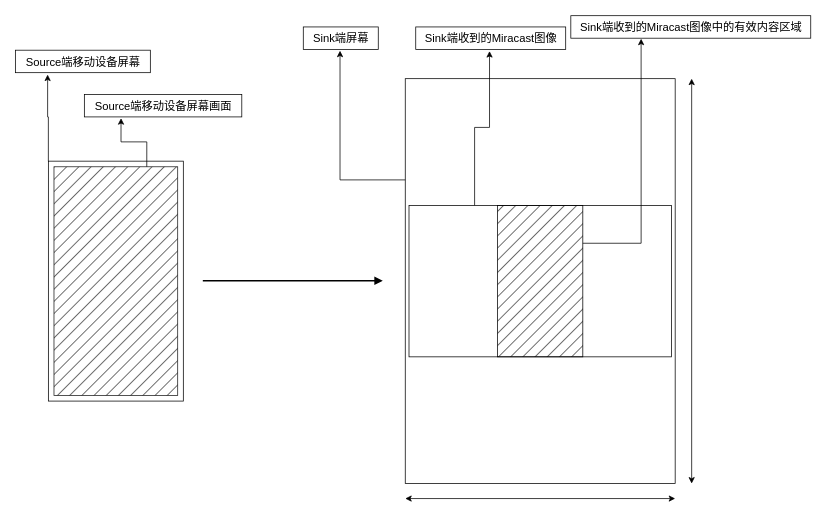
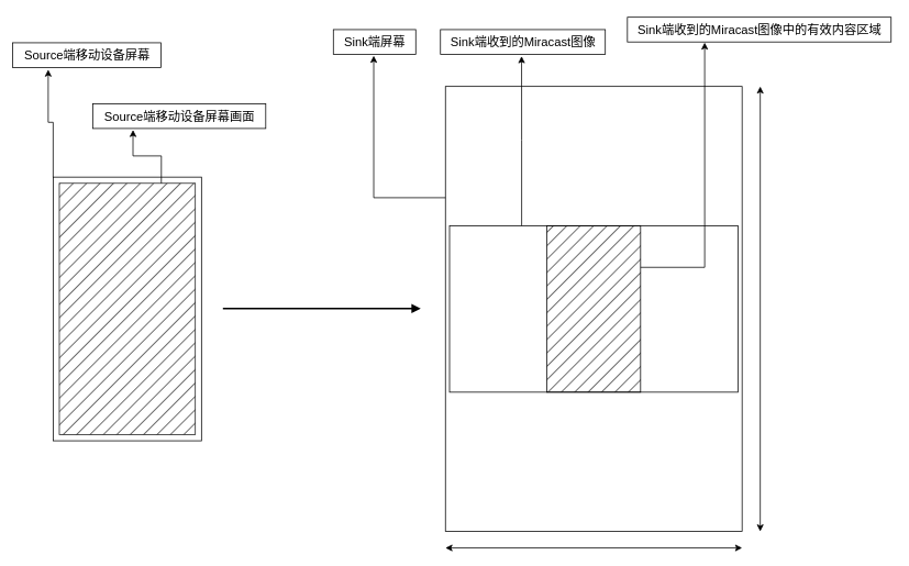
  <mxCell id="0" />
  <mxCell id="1" parent="0" />
  <mxCell id="2" style="edgeStyle=orthogonalEdgeStyle;rounded=0;orthogonalLoop=1;jettySize=auto;html=1;exitX=0;exitY=0.25;exitDx=0;exitDy=0;entryX=0.49;entryY=1.056;entryDx=0;entryDy=0;entryPerimeter=0;fontSize=18;" edge="1" parent="1" source="3" target="18"><mxGeometry relative="1" as="geometry" /></mxCell>
  <mxCell id="3" value="" style="rounded=0;whiteSpace=wrap;html=1;fillColor=none;" vertex="1" parent="1"><mxGeometry x="540" y="104" width="360" height="540" as="geometry" /></mxCell>
  <mxCell id="4" value="" style="group" vertex="1" connectable="0" parent="1"><mxGeometry x="64" y="214" width="180" height="320" as="geometry" /></mxCell>
  <mxCell id="5" value="" style="rounded=0;whiteSpace=wrap;html=1;" vertex="1" parent="4"><mxGeometry width="180" height="320" as="geometry" /></mxCell>
  <mxCell id="6" value="" style="rounded=0;whiteSpace=wrap;html=1;fillColor=#000000;fillStyle=hatch;gradientColor=none;strokeColor=#1A1A1A;" vertex="1" parent="4"><mxGeometry x="7.5" y="7.5" width="165" height="305" as="geometry" /></mxCell>
  <mxCell id="7" value="" style="endArrow=block;html=1;rounded=0;strokeWidth=2;endFill=1;" edge="1" parent="1"><mxGeometry width="50" height="50" relative="1" as="geometry"><mxPoint x="270" y="373.47" as="sourcePoint" /><mxPoint x="510" y="373.47" as="targetPoint" /></mxGeometry></mxCell>
  <mxCell id="8" style="edgeStyle=orthogonalEdgeStyle;rounded=0;orthogonalLoop=1;jettySize=auto;html=1;exitX=0.25;exitY=0;exitDx=0;exitDy=0;entryX=0.492;entryY=1.074;entryDx=0;entryDy=0;entryPerimeter=0;fontSize=18;" edge="1" parent="1" source="9" target="19"><mxGeometry relative="1" as="geometry" /></mxCell>
  <mxCell id="9" value="" style="rounded=0;whiteSpace=wrap;html=1;fillColor=none;" vertex="1" parent="1"><mxGeometry x="545" y="273" width="350" height="202" as="geometry" /></mxCell>
  <mxCell id="10" style="edgeStyle=orthogonalEdgeStyle;rounded=0;orthogonalLoop=1;jettySize=auto;html=1;exitX=1;exitY=0.25;exitDx=0;exitDy=0;entryX=0.293;entryY=1.024;entryDx=0;entryDy=0;entryPerimeter=0;fontSize=18;" edge="1" parent="1" source="11" target="20"><mxGeometry relative="1" as="geometry" /></mxCell>
  <mxCell id="11" value="" style="rounded=0;whiteSpace=wrap;html=1;fillColor=#000000;fillStyle=hatch;" vertex="1" parent="1"><mxGeometry x="663.175" y="273" width="113.65" height="202" as="geometry" /></mxCell>
  <mxCell id="12" value="" style="endArrow=classic;startArrow=classic;html=1;rounded=0;" edge="1" parent="1"><mxGeometry width="50" height="50" relative="1" as="geometry"><mxPoint x="540" y="664" as="sourcePoint" /><mxPoint x="900" y="664" as="targetPoint" /></mxGeometry></mxCell>
  <mxCell id="13" value="" style="endArrow=classic;startArrow=classic;html=1;rounded=0;" edge="1" parent="1"><mxGeometry width="50" height="50" relative="1" as="geometry"><mxPoint x="922" y="644" as="sourcePoint" /><mxPoint x="922" y="104" as="targetPoint" /></mxGeometry></mxCell>
  <mxCell id="14" style="edgeStyle=orthogonalEdgeStyle;rounded=0;orthogonalLoop=1;jettySize=auto;html=1;exitX=0;exitY=0;exitDx=0;exitDy=0;fontSize=18;entryX=0.239;entryY=1.084;entryDx=0;entryDy=0;entryPerimeter=0;" edge="1" parent="1" source="5" target="15"><mxGeometry relative="1" as="geometry"><mxPoint x="90" y="84" as="targetPoint" /></mxGeometry></mxCell>
- <mxCell id="15" value="Source端移动设备屏幕" style="text;html=1;align=center;verticalAlign=middle;resizable=0;points=[];autosize=1;strokeColor=default;fillColor=none;fontSize=15;" vertex="1" parent="1"><mxGeometry x="20" y="66" width="180" height="30" as="geometry" /></mxCell>
+ <mxCell id="15" value="Source端移动设备屏幕" style="text;html=1;align=center;verticalAlign=middle;resizable=0;points=[];autosize=1;strokeColor=default;fillColor=none;fontSize=15;" vertex="1" parent="1"><mxGeometry x="15" y="51" width="180" height="30" as="geometry" /></mxCell>
  <mxCell id="16" style="edgeStyle=orthogonalEdgeStyle;rounded=0;orthogonalLoop=1;jettySize=auto;html=1;exitX=0.75;exitY=0;exitDx=0;exitDy=0;fontSize=18;entryX=0.233;entryY=1.059;entryDx=0;entryDy=0;entryPerimeter=0;" edge="1" parent="1" source="6" target="17"><mxGeometry relative="1" as="geometry"><mxPoint x="195.824" y="164" as="targetPoint" /></mxGeometry></mxCell>
  <mxCell id="17" value="Source端移动设备屏幕画面" style="text;html=1;align=center;verticalAlign=middle;resizable=0;points=[];autosize=1;strokeColor=default;fillColor=none;fontSize=15;" vertex="1" parent="1"><mxGeometry x="112" y="125" width="210" height="30" as="geometry" /></mxCell>
  <mxCell id="18" value="Sink端屏幕" style="text;html=1;align=center;verticalAlign=middle;resizable=0;points=[];autosize=1;strokeColor=default;fillColor=none;fontSize=15;" vertex="1" parent="1"><mxGeometry x="404" y="35" width="100" height="30" as="geometry" /></mxCell>
- <mxCell id="19" value="Sink端收到的Miracast图像" style="text;html=1;align=center;verticalAlign=middle;resizable=0;points=[];autosize=1;strokeColor=default;fillColor=none;fontSize=15;" vertex="1" parent="1"><mxGeometry x="554" y="35" width="200" height="30" as="geometry" /></mxCell>
+ <mxCell id="19" value="Sink端收到的Miracast图像" style="text;html=1;align=center;verticalAlign=middle;resizable=0;points=[];autosize=1;strokeColor=default;fillColor=none;fontSize=15;" vertex="1" parent="1"><mxGeometry x="534" y="35" width="200" height="30" as="geometry" /></mxCell>
  <mxCell id="20" value="Sink端收到的Miracast图像中的有效内容区域" style="text;html=1;align=center;verticalAlign=middle;resizable=0;points=[];autosize=1;strokeColor=default;fillColor=none;fontSize=15;" vertex="1" parent="1"><mxGeometry x="760.83" y="20" width="320" height="30" as="geometry" /></mxCell>
